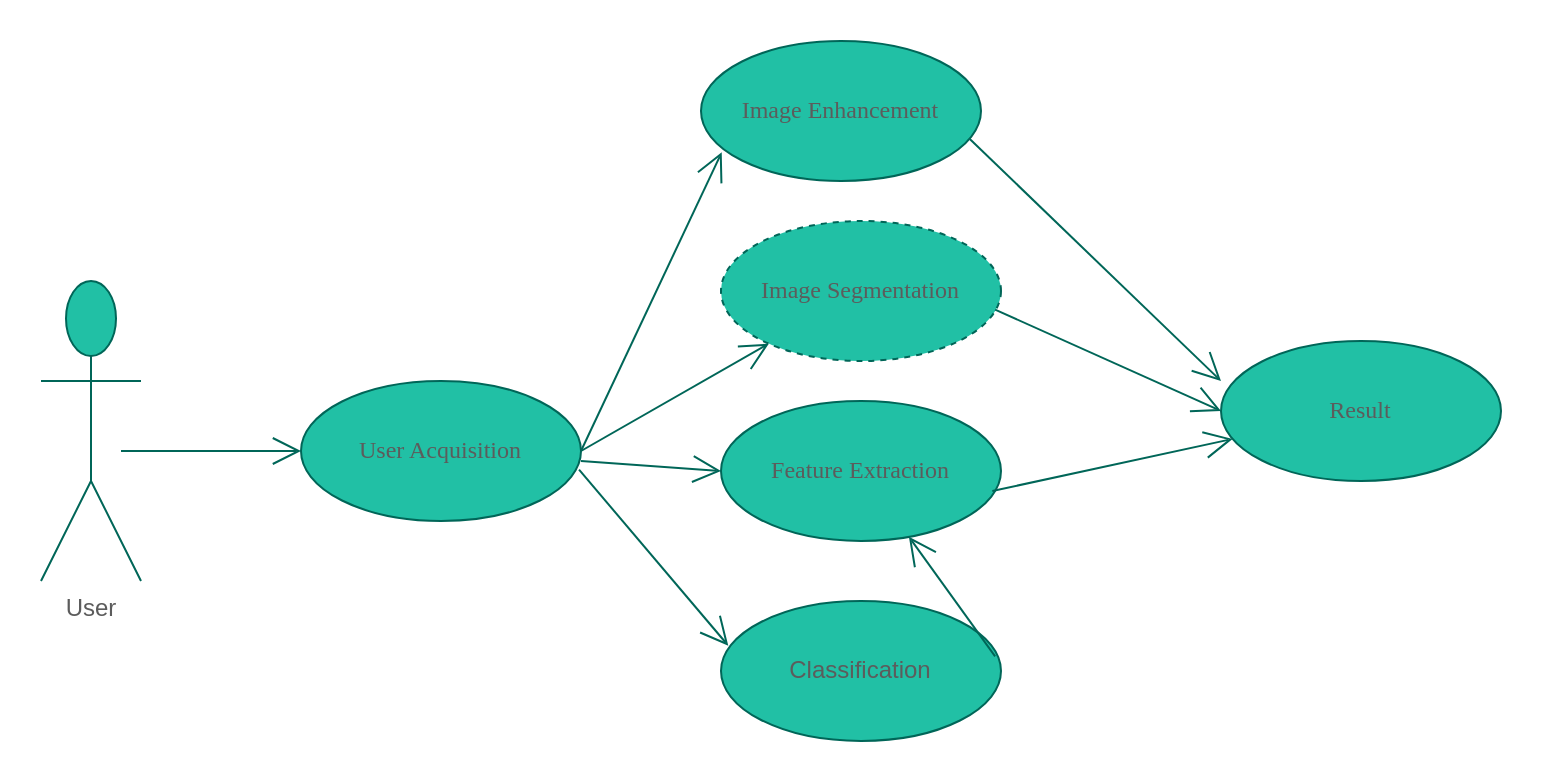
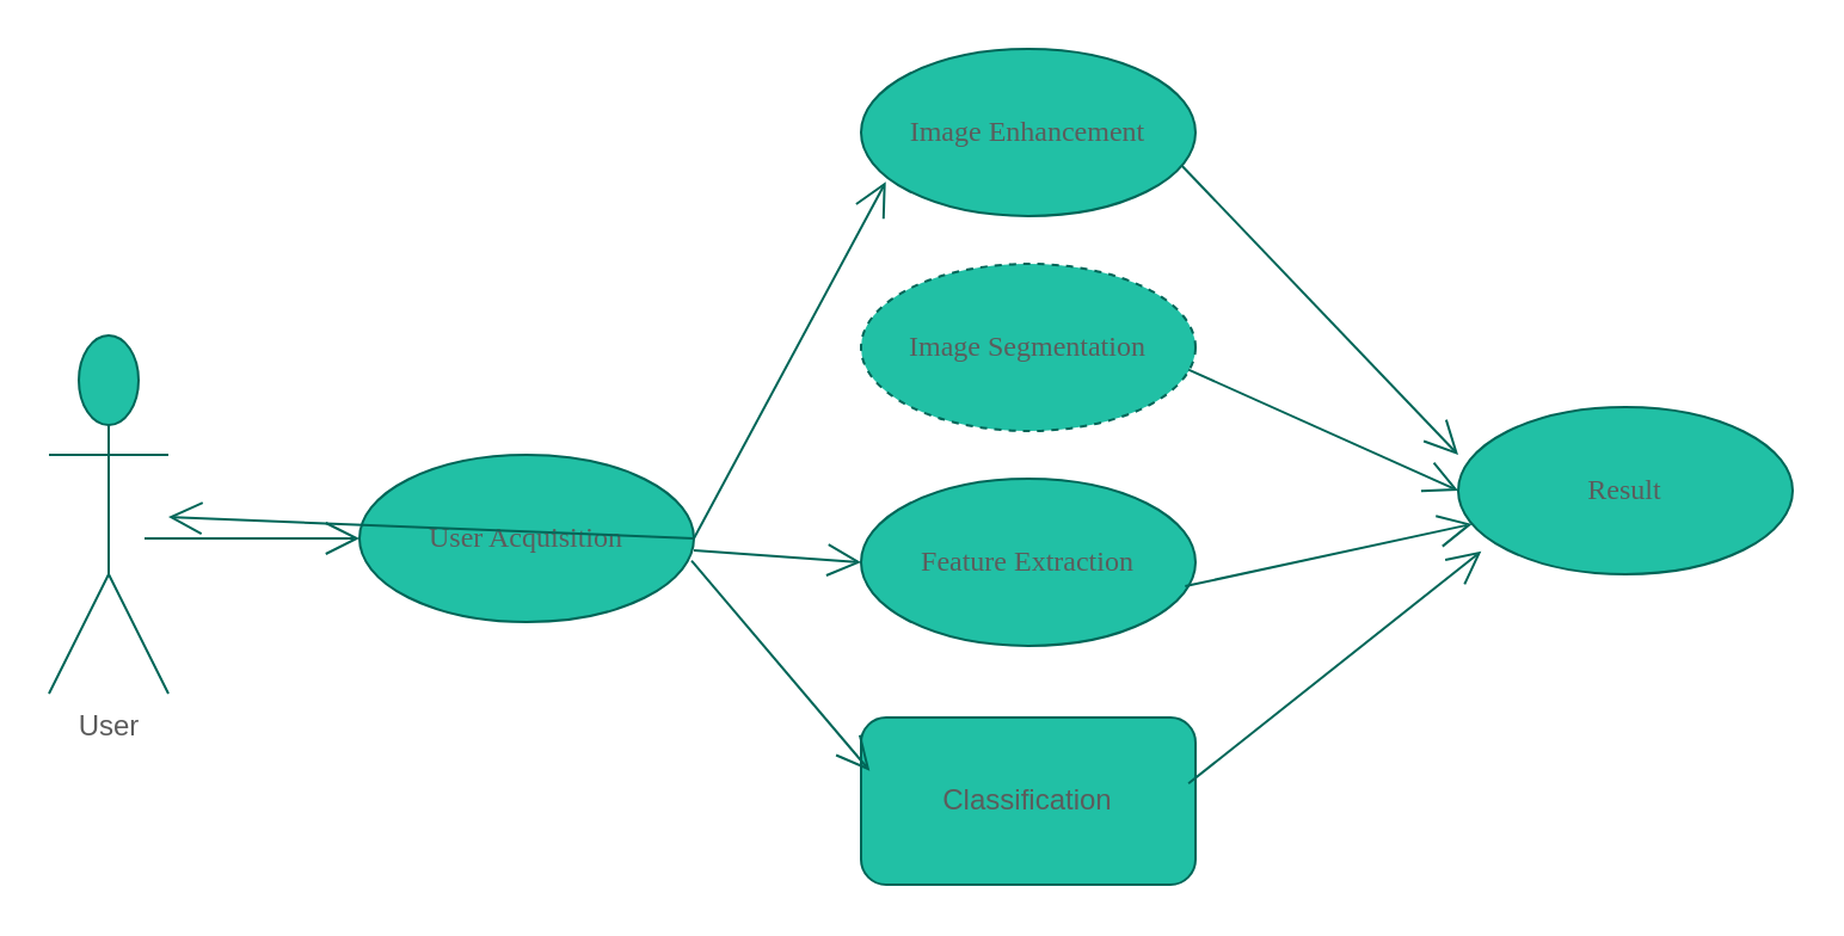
  <mxCell id="0" />
  <mxCell id="1" parent="0" />
  <mxCell id="2" value="User" style="shape=umlActor;verticalLabelPosition=bottom;verticalAlign=top;html=1;outlineConnect=0;strokeColor=#006658;fillColor=#21C0A5;labelBackgroundColor=none;fontColor=#5C5C5C;" vertex="1" parent="1"><mxGeometry x="20" y="140" width="50" height="150" as="geometry" /></mxCell>
- <mxCell id="3" value="&lt;font face=&quot;Times New Roman&quot;&gt;Image Enhancement&lt;/font&gt;" style="ellipse;whiteSpace=wrap;html=1;strokeColor=#006658;fillColor=#21C0A5;labelBackgroundColor=none;fontColor=#5C5C5C;" vertex="1" parent="1"><mxGeometry x="350" y="20" width="140" height="70" as="geometry" /></mxCell>
+ <mxCell id="3" value="&lt;font face=&quot;Times New Roman&quot;&gt;Image Enhancement&lt;/font&gt;" style="ellipse;whiteSpace=wrap;html=1;strokeColor=#006658;fillColor=#21C0A5;labelBackgroundColor=none;fontColor=#5C5C5C;" vertex="1" parent="1"><mxGeometry x="360" y="20" width="140" height="70" as="geometry" /></mxCell>
  <mxCell id="4" value="&lt;font face=&quot;Times New Roman&quot;&gt;Image Segmentation&lt;/font&gt;" style="ellipse;whiteSpace=wrap;html=1;strokeColor=#006658;fillColor=#21C0A5;labelBackgroundColor=none;fontColor=#5C5C5C;dashed=1;" vertex="1" parent="1"><mxGeometry x="360" y="110" width="140" height="70" as="geometry" /></mxCell>
  <mxCell id="5" value="&lt;font face=&quot;Times New Roman&quot;&gt;Feature Extraction&lt;/font&gt;" style="ellipse;whiteSpace=wrap;html=1;strokeColor=#006658;fillColor=#21C0A5;labelBackgroundColor=none;fontColor=#5C5C5C;" vertex="1" parent="1"><mxGeometry x="360" y="200" width="140" height="70" as="geometry" /></mxCell>
- <mxCell id="6" value="Classification" style="ellipse;whiteSpace=wrap;html=1;strokeColor=#006658;fillColor=#21C0A5;labelBackgroundColor=none;fontColor=#5C5C5C;" vertex="1" parent="1"><mxGeometry x="360" y="300" width="140" height="70" as="geometry" /></mxCell>
+ <mxCell id="6" value="Classification" style="whiteSpace=wrap;html=1;strokeColor=#006658;fillColor=#21C0A5;labelBackgroundColor=none;fontColor=#5C5C5C;rounded=1;" vertex="1" parent="1"><mxGeometry x="360" y="300" width="140" height="70" as="geometry" /></mxCell>
  <mxCell id="7" value="&lt;font face=&quot;Times New Roman&quot;&gt;User Acquisition&lt;/font&gt;" style="ellipse;whiteSpace=wrap;html=1;strokeColor=#006658;fillColor=#21C0A5;labelBackgroundColor=none;fontColor=#5C5C5C;" vertex="1" parent="1"><mxGeometry x="150" y="190" width="140" height="70" as="geometry" /></mxCell>
  <mxCell id="8" value="&lt;font face=&quot;Times New Roman&quot;&gt;Result&lt;/font&gt;" style="ellipse;whiteSpace=wrap;html=1;strokeColor=#006658;fillColor=#21C0A5;labelBackgroundColor=none;fontColor=#5C5C5C;" vertex="1" parent="1"><mxGeometry x="610" y="170" width="140" height="70" as="geometry" /></mxCell>
  <mxCell id="9" value="" style="endArrow=open;endFill=1;endSize=12;html=1;rounded=0;strokeColor=#006658;fontColor=default;exitX=1;exitY=0.5;exitDx=0;exitDy=0;entryX=0.074;entryY=0.795;entryDx=0;entryDy=0;entryPerimeter=0;fillColor=#21C0A5;labelBackgroundColor=none;" edge="1" parent="1" source="7" target="3"><mxGeometry width="160" relative="1" as="geometry"><mxPoint x="560" y="300" as="sourcePoint" /><mxPoint x="720" y="300" as="targetPoint" /></mxGeometry></mxCell>
- <mxCell id="10" value="" style="endArrow=open;endFill=1;endSize=12;html=1;rounded=0;strokeColor=#006658;fontColor=default;exitX=1;exitY=0.5;exitDx=0;exitDy=0;fillColor=#21C0A5;labelBackgroundColor=none;" edge="1" parent="1" source="7" target="4"><mxGeometry width="160" relative="1" as="geometry"><mxPoint x="560" y="300" as="sourcePoint" /><mxPoint x="720" y="300" as="targetPoint" /></mxGeometry></mxCell>
+ <mxCell id="10" value="" style="endArrow=open;endFill=1;endSize=12;html=1;rounded=0;strokeColor=#006658;fontColor=default;exitX=1;exitY=0.5;exitDx=0;exitDy=0;fillColor=#21C0A5;labelBackgroundColor=none;" edge="1" parent="1" source="7" target="2"><mxGeometry width="160" relative="1" as="geometry"><mxPoint x="560" y="300" as="sourcePoint" /><mxPoint x="720" y="300" as="targetPoint" /></mxGeometry></mxCell>
  <mxCell id="11" value="" style="endArrow=open;endFill=1;endSize=12;html=1;rounded=0;strokeColor=#006658;fontColor=default;entryX=0;entryY=0.5;entryDx=0;entryDy=0;fillColor=#21C0A5;labelBackgroundColor=none;" edge="1" parent="1" target="5"><mxGeometry width="160" relative="1" as="geometry"><mxPoint x="290" y="230" as="sourcePoint" /><mxPoint x="720" y="300" as="targetPoint" /></mxGeometry></mxCell>
  <mxCell id="12" value="" style="endArrow=open;endFill=1;endSize=12;html=1;rounded=0;strokeColor=#006658;fontColor=default;exitX=0.993;exitY=0.633;exitDx=0;exitDy=0;exitPerimeter=0;entryX=0.026;entryY=0.319;entryDx=0;entryDy=0;entryPerimeter=0;fillColor=#21C0A5;labelBackgroundColor=none;" edge="1" parent="1" source="7" target="6"><mxGeometry width="160" relative="1" as="geometry"><mxPoint x="560" y="300" as="sourcePoint" /><mxPoint x="720" y="300" as="targetPoint" /></mxGeometry></mxCell>
- <mxCell id="13" value="" style="endArrow=open;endFill=1;endSize=12;html=1;rounded=0;strokeColor=#006658;fontColor=default;exitX=0.979;exitY=0.395;exitDx=0;exitDy=0;exitPerimeter=0;fillColor=#21C0A5;labelBackgroundColor=none;" edge="1" parent="1" source="6" target="5"><mxGeometry width="160" relative="1" as="geometry"><mxPoint x="560" y="300" as="sourcePoint" /><mxPoint x="720" y="300" as="targetPoint" /></mxGeometry></mxCell>
+ <mxCell id="13" value="" style="endArrow=open;endFill=1;endSize=12;html=1;rounded=0;strokeColor=#006658;fontColor=default;exitX=0.979;exitY=0.395;exitDx=0;exitDy=0;exitPerimeter=0;entryX=0.069;entryY=0.862;entryDx=0;entryDy=0;entryPerimeter=0;fillColor=#21C0A5;labelBackgroundColor=none;" edge="1" parent="1" source="6" target="8"><mxGeometry width="160" relative="1" as="geometry"><mxPoint x="560" y="300" as="sourcePoint" /><mxPoint x="720" y="300" as="targetPoint" /></mxGeometry></mxCell>
  <mxCell id="14" value="" style="endArrow=open;endFill=1;endSize=12;html=1;rounded=0;strokeColor=#006658;fontColor=default;exitX=0.969;exitY=0.643;exitDx=0;exitDy=0;exitPerimeter=0;fillColor=#21C0A5;labelBackgroundColor=none;" edge="1" parent="1" source="5" target="8"><mxGeometry width="160" relative="1" as="geometry"><mxPoint x="560" y="300" as="sourcePoint" /><mxPoint x="720" y="300" as="targetPoint" /></mxGeometry></mxCell>
  <mxCell id="15" value="" style="endArrow=open;endFill=1;endSize=12;html=1;rounded=0;strokeColor=#006658;fontColor=default;exitX=0.979;exitY=0.633;exitDx=0;exitDy=0;exitPerimeter=0;entryX=0;entryY=0.5;entryDx=0;entryDy=0;fillColor=#21C0A5;labelBackgroundColor=none;" edge="1" parent="1" source="4" target="8"><mxGeometry width="160" relative="1" as="geometry"><mxPoint x="560" y="300" as="sourcePoint" /><mxPoint x="720" y="300" as="targetPoint" /></mxGeometry></mxCell>
  <mxCell id="16" value="" style="endArrow=open;endFill=1;endSize=12;html=1;rounded=0;strokeColor=#006658;fontColor=default;exitX=0.96;exitY=0.7;exitDx=0;exitDy=0;exitPerimeter=0;fillColor=#21C0A5;labelBackgroundColor=none;" edge="1" parent="1" source="3"><mxGeometry width="160" relative="1" as="geometry"><mxPoint x="560" y="300" as="sourcePoint" /><mxPoint x="610" y="190" as="targetPoint" /></mxGeometry></mxCell>
  <mxCell id="17" value="" style="endArrow=open;endFill=1;endSize=12;html=1;rounded=0;strokeColor=#006658;fontColor=default;entryX=0;entryY=0.5;entryDx=0;entryDy=0;fillColor=#21C0A5;labelBackgroundColor=none;" edge="1" parent="1" target="7"><mxGeometry width="160" relative="1" as="geometry"><mxPoint x="60" y="225" as="sourcePoint" /><mxPoint x="720" y="300" as="targetPoint" /></mxGeometry></mxCell>
